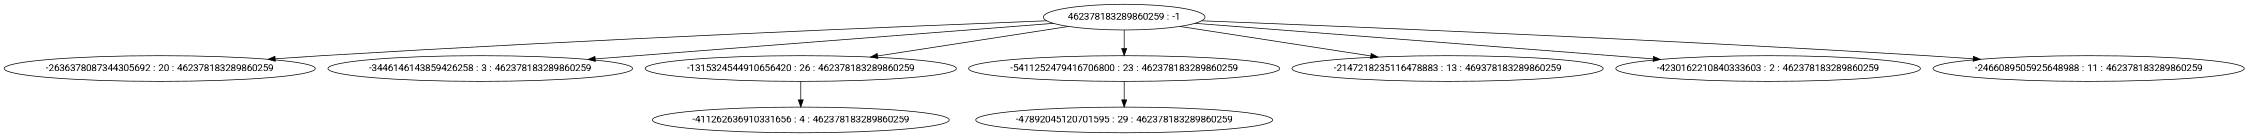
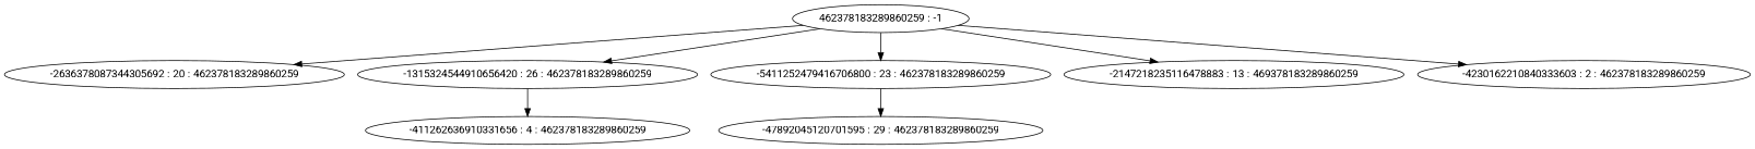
  digraph {
    fontname=Roboto
    node [fontname=Roboto]
    edge [fontname=Roboto]
    n1 [label="462378183289860259 : -1"]
    n2 [label="-2636378087344305692 : 20 : 462378183289860259"]
-   n3 [label="-3446146143859426258 : 3 : 462378183289860259"]
    n4 [label="-1315324544910656420 : 26 : 462378183289860259"]
    n5 [label="-5411252479416706800 : 23 : 462378183289860259"]
    n6 [label="-2147218235116478883 : 13 : 469378183289860259"]
    n7 [label="-4230162210840333603 : 2 : 462378183289860259"]
-   n8 [label="-2466089505925648988 : 11 : 462378183289860259"]
    n9 [label="-411262636910331656 : 4 : 462378183289860259"]
    n10 [label="-47892045120701595 : 29 : 462378183289860259"]
    n1 -> n2
-   n1 -> n3
    n1 -> n4
    n1 -> n5
    n1 -> n6
    n1 -> n7
-   n1 -> n8
    n4 -> n9
    n5 -> n10
  }
